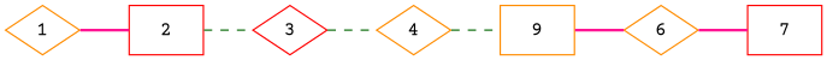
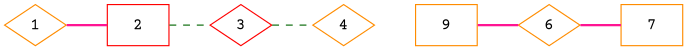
  strict graph {
    fontname="Courier Prime"
    rankdir=LR
    node [color=darkorange fontname="Courier Prime" shape=diamond]
    edge [color=darkgreen fontname="Courier Prime" style=dashed]
    2 [color=red shape=box]
    1
    3 [color=red]
    4
    n5 [label=9 shape=box]
    6
-   7 [color=red shape=box]
+   7 [shape=box]
    2 -- 3
    1 -- 2 [color=deeppink style=bold]
    3 -- 4
-   4 -- n5
    n5 -- 6 [color=deeppink style=bold]
    6 -- 7 [color=deeppink style=bold]
  }
